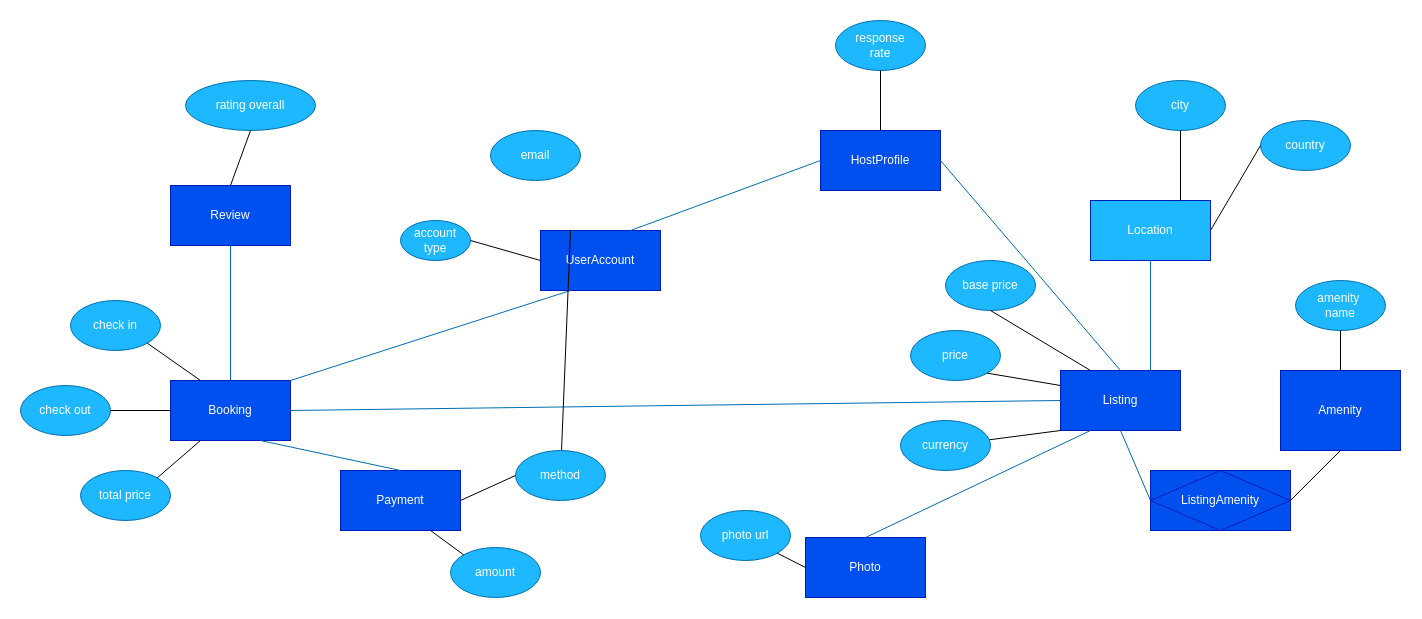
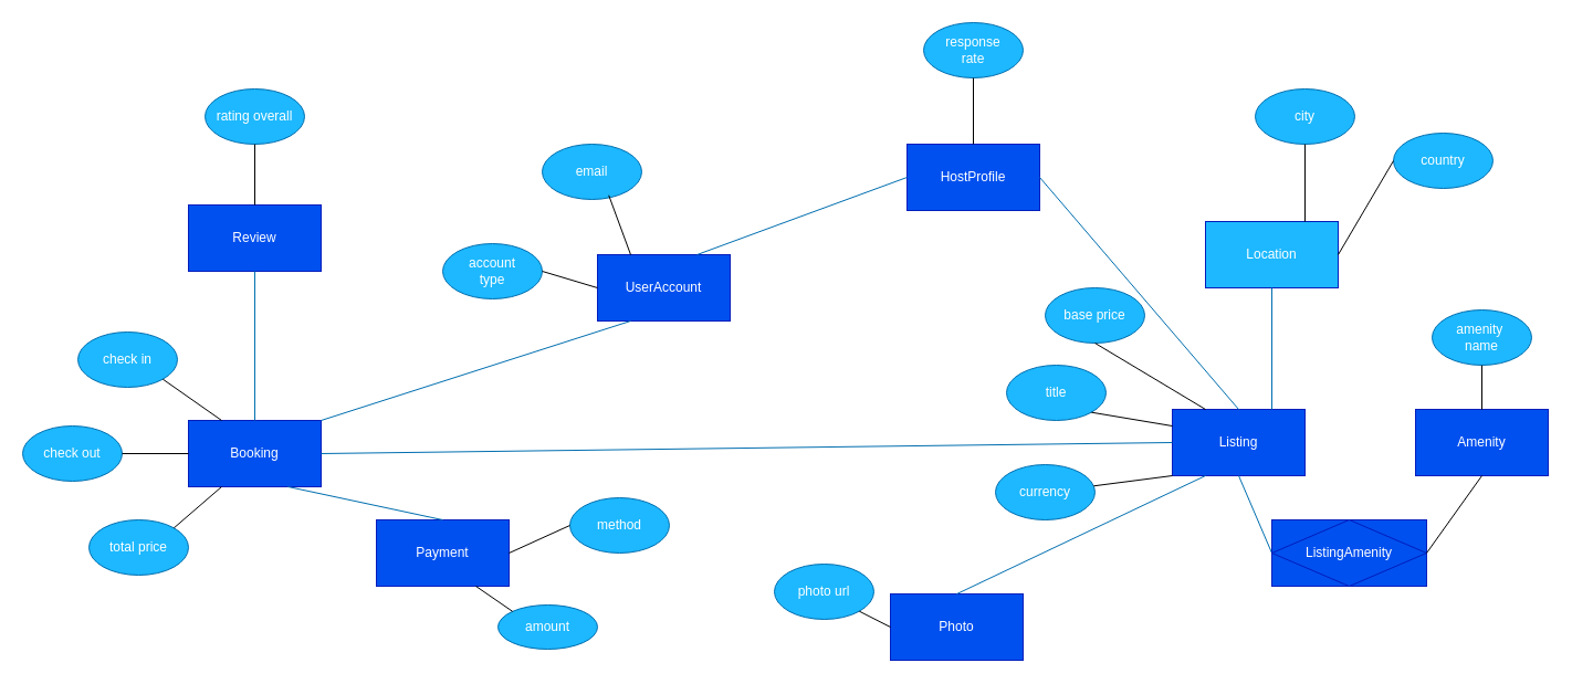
  <mxCell id="0" />
  <mxCell id="1" parent="0" />
  <mxCell id="2" value="HostProfile" style="rounded=0;whiteSpace=wrap;html=1;fillColor=#0050ef;fontColor=#ffffff;strokeColor=#001DBC;" parent="1" vertex="1"><mxGeometry x="820" y="130" width="120" height="60" as="geometry" /></mxCell>
  <mxCell id="3" value="UserAccount" style="rounded=0;whiteSpace=wrap;html=1;fillColor=#0050ef;fontColor=#ffffff;strokeColor=#001DBC;" parent="1" vertex="1"><mxGeometry x="540" y="230" width="120" height="60" as="geometry" /></mxCell>
  <mxCell id="4" value="Booking" style="rounded=0;whiteSpace=wrap;html=1;fillColor=#0050ef;fontColor=#ffffff;strokeColor=#001DBC;" parent="1" vertex="1"><mxGeometry x="170" y="380" width="120" height="60" as="geometry" /></mxCell>
  <mxCell id="5" value="Listing" style="rounded=0;whiteSpace=wrap;html=1;fillColor=#0050ef;fontColor=#ffffff;strokeColor=#001DBC;" parent="1" vertex="1"><mxGeometry x="1060" y="370" width="120" height="60" as="geometry" /></mxCell>
  <mxCell id="6" value="Review" style="rounded=0;whiteSpace=wrap;html=1;fillColor=#0050ef;fontColor=#ffffff;strokeColor=#001DBC;" parent="1" vertex="1"><mxGeometry x="170" y="185" width="120" height="60" as="geometry" /></mxCell>
  <mxCell id="7" value="Location" style="rounded=0;whiteSpace=wrap;html=1;fillColor=#1db8ff;fontColor=#ffffff;strokeColor=#001DBC;" parent="1" vertex="1"><mxGeometry x="1090" y="200" width="120" height="60" as="geometry" /></mxCell>
- <mxCell id="8" value="Amenity" style="rounded=0;whiteSpace=wrap;html=1;fillColor=#0050ef;fontColor=#ffffff;strokeColor=#001DBC;" parent="1" vertex="1"><mxGeometry x="1280" y="370" width="120" height="80" as="geometry" /></mxCell>
+ <mxCell id="8" value="Amenity" style="rounded=0;whiteSpace=wrap;html=1;fillColor=#0050ef;fontColor=#ffffff;strokeColor=#001DBC;" parent="1" vertex="1"><mxGeometry x="1280" y="370" width="120" height="60" as="geometry" /></mxCell>
  <mxCell id="9" value="Photo" style="rounded=0;whiteSpace=wrap;html=1;fillColor=#0050ef;fontColor=#ffffff;strokeColor=#001DBC;" parent="1" vertex="1"><mxGeometry x="805" y="537" width="120" height="60" as="geometry" /></mxCell>
  <mxCell id="10" value="Payment" style="rounded=0;whiteSpace=wrap;html=1;fillColor=#0050ef;fontColor=#ffffff;strokeColor=#001DBC;" parent="1" vertex="1"><mxGeometry x="340" y="470" width="120" height="60" as="geometry" /></mxCell>
  <mxCell id="11" value="" style="endArrow=none;html=1;rounded=0;exitX=0.5;exitY=0;exitDx=0;exitDy=0;entryX=0.25;entryY=1;entryDx=0;entryDy=0;fillColor=#1ba1e2;strokeColor=#006EAF;" parent="1" source="9" target="5" edge="1"><mxGeometry width="50" height="50" relative="1" as="geometry"><mxPoint x="1140" y="480" as="sourcePoint" /><mxPoint x="1190" y="440" as="targetPoint" /></mxGeometry></mxCell>
  <mxCell id="12" value="" style="endArrow=none;html=1;rounded=0;entryX=0;entryY=0.5;entryDx=0;entryDy=0;exitX=0.75;exitY=0;exitDx=0;exitDy=0;fillColor=#1ba1e2;strokeColor=#006EAF;" parent="1" source="3" target="2" edge="1"><mxGeometry width="50" height="50" relative="1" as="geometry"><mxPoint x="796" y="250" as="sourcePoint" /><mxPoint x="846" y="200" as="targetPoint" /></mxGeometry></mxCell>
  <mxCell id="13" value="" style="endArrow=none;html=1;rounded=0;exitX=0.5;exitY=1;exitDx=0;exitDy=0;entryX=0.75;entryY=0;entryDx=0;entryDy=0;fillColor=#1ba1e2;strokeColor=#006EAF;" parent="1" source="7" target="5" edge="1"><mxGeometry width="50" height="50" relative="1" as="geometry"><mxPoint x="1050" y="440" as="sourcePoint" /><mxPoint x="1100" y="390" as="targetPoint" /></mxGeometry></mxCell>
  <mxCell id="14" value="" style="endArrow=none;html=1;rounded=0;exitX=0.5;exitY=1;exitDx=0;exitDy=0;fillColor=#1ba1e2;strokeColor=#006EAF;entryX=0;entryY=0.5;entryDx=0;entryDy=0;" parent="1" source="5" target="44" edge="1"><mxGeometry width="50" height="50" relative="1" as="geometry"><mxPoint x="1050" y="440" as="sourcePoint" /><mxPoint x="1270" y="454" as="targetPoint" /></mxGeometry></mxCell>
  <mxCell id="15" value="" style="endArrow=none;html=1;rounded=0;exitX=1;exitY=0.5;exitDx=0;exitDy=0;entryX=0;entryY=0.5;entryDx=0;entryDy=0;fillColor=#1ba1e2;strokeColor=#006EAF;" parent="1" source="4" target="5" edge="1"><mxGeometry width="50" height="50" relative="1" as="geometry"><mxPoint x="900" y="440" as="sourcePoint" /><mxPoint x="950" y="390" as="targetPoint" /></mxGeometry></mxCell>
  <mxCell id="16" value="" style="endArrow=none;html=1;rounded=0;exitX=0.5;exitY=0;exitDx=0;exitDy=0;entryX=0.75;entryY=1;entryDx=0;entryDy=0;fillColor=#1ba1e2;strokeColor=#006EAF;" parent="1" source="10" target="4" edge="1"><mxGeometry width="50" height="50" relative="1" as="geometry"><mxPoint x="540" y="450" as="sourcePoint" /><mxPoint x="590" y="400" as="targetPoint" /></mxGeometry></mxCell>
  <mxCell id="17" value="" style="endArrow=none;html=1;rounded=0;entryX=0.5;entryY=1;entryDx=0;entryDy=0;exitX=0.5;exitY=0;exitDx=0;exitDy=0;fillColor=#1ba1e2;strokeColor=#006EAF;" parent="1" source="4" target="6" edge="1"><mxGeometry width="50" height="50" relative="1" as="geometry"><mxPoint x="540" y="450" as="sourcePoint" /><mxPoint x="590" y="400" as="targetPoint" /></mxGeometry></mxCell>
  <mxCell id="18" value="" style="endArrow=none;html=1;rounded=0;entryX=1;entryY=0.5;entryDx=0;entryDy=0;exitX=0.5;exitY=0;exitDx=0;exitDy=0;fillColor=#1ba1e2;strokeColor=#006EAF;" parent="1" source="5" target="2" edge="1"><mxGeometry width="50" height="50" relative="1" as="geometry"><mxPoint x="900" y="440" as="sourcePoint" /><mxPoint x="950" y="390" as="targetPoint" /></mxGeometry></mxCell>
  <mxCell id="19" value="" style="endArrow=none;html=1;rounded=0;entryX=0.25;entryY=1;entryDx=0;entryDy=0;exitX=1;exitY=0;exitDx=0;exitDy=0;fillColor=#1ba1e2;strokeColor=#006EAF;" parent="1" source="4" target="3" edge="1"><mxGeometry width="50" height="50" relative="1" as="geometry"><mxPoint x="900" y="440" as="sourcePoint" /><mxPoint x="950" y="390" as="targetPoint" /></mxGeometry></mxCell>
  <mxCell id="20" value="email" style="ellipse;whiteSpace=wrap;html=1;fillColor=#1DB8FF;fontColor=#ffffff;strokeColor=#006EAF;" parent="1" vertex="1"><mxGeometry x="490" y="130" width="90" height="50" as="geometry" /></mxCell>
- <mxCell id="21" value="account&lt;div&gt;type&lt;/div&gt;" style="ellipse;whiteSpace=wrap;html=1;fillColor=#1DB8FF;fontColor=#ffffff;strokeColor=#006EAF;" parent="1" vertex="1"><mxGeometry x="400" y="220" width="70" height="40" as="geometry" /></mxCell>
+ <mxCell id="21" value="account&lt;div&gt;type&lt;/div&gt;" style="ellipse;whiteSpace=wrap;html=1;fillColor=#1DB8FF;fontColor=#ffffff;strokeColor=#006EAF;" parent="1" vertex="1"><mxGeometry x="400" y="220" width="90" height="50" as="geometry" /></mxCell>
  <mxCell id="22" value="response&lt;div&gt;rate&lt;/div&gt;" style="ellipse;whiteSpace=wrap;html=1;fillColor=#1DB8FF;fontColor=#ffffff;strokeColor=#006EAF;" parent="1" vertex="1"><mxGeometry x="835" y="20" width="90" height="50" as="geometry" /></mxCell>
  <mxCell id="23" value="" style="endArrow=none;html=1;rounded=0;entryX=0.5;entryY=1;entryDx=0;entryDy=0;exitX=0.5;exitY=0;exitDx=0;exitDy=0;" parent="1" source="2" target="22" edge="1"><mxGeometry width="50" height="50" relative="1" as="geometry"><mxPoint x="800" y="440" as="sourcePoint" /><mxPoint x="850" y="390" as="targetPoint" /></mxGeometry></mxCell>
- <mxCell id="24" value="" style="endArrow=none;html=1;rounded=0;exitX=0.25;exitY=0;exitDx=0;exitDy=0;" parent="1" source="3" target="34" edge="1"><mxGeometry width="50" height="50" relative="1" as="geometry"><mxPoint x="730" y="410" as="sourcePoint" /><mxPoint x="780" y="360" as="targetPoint" /></mxGeometry></mxCell>
+ <mxCell id="24" value="" style="endArrow=none;html=1;rounded=0;entryX=0.669;entryY=0.925;entryDx=0;entryDy=0;entryPerimeter=0;exitX=0.25;exitY=0;exitDx=0;exitDy=0;" parent="1" source="3" target="20" edge="1"><mxGeometry width="50" height="50" relative="1" as="geometry"><mxPoint x="730" y="410" as="sourcePoint" /><mxPoint x="780" y="360" as="targetPoint" /></mxGeometry></mxCell>
  <mxCell id="25" value="" style="endArrow=none;html=1;rounded=0;exitX=0;exitY=0.5;exitDx=0;exitDy=0;entryX=1;entryY=0.5;entryDx=0;entryDy=0;" parent="1" source="3" target="21" edge="1"><mxGeometry width="50" height="50" relative="1" as="geometry"><mxPoint x="730" y="410" as="sourcePoint" /><mxPoint x="480" y="270" as="targetPoint" /></mxGeometry></mxCell>
- <mxCell id="26" value="price" style="ellipse;whiteSpace=wrap;html=1;fillColor=#1DB8FF;fontColor=#ffffff;strokeColor=#006EAF;" parent="1" vertex="1"><mxGeometry x="910" y="330" width="90" height="50" as="geometry" /></mxCell>
+ <mxCell id="26" value="title" style="ellipse;whiteSpace=wrap;html=1;fillColor=#1DB8FF;fontColor=#ffffff;strokeColor=#006EAF;" parent="1" vertex="1"><mxGeometry x="910" y="330" width="90" height="50" as="geometry" /></mxCell>
  <mxCell id="27" value="base price" style="ellipse;whiteSpace=wrap;html=1;fillColor=#1DB8FF;fontColor=#ffffff;strokeColor=#006EAF;" parent="1" vertex="1"><mxGeometry x="945" y="260" width="90" height="50" as="geometry" /></mxCell>
  <mxCell id="28" value="currency" style="ellipse;whiteSpace=wrap;html=1;fillColor=#1DB8FF;fontColor=#ffffff;strokeColor=#006EAF;" parent="1" vertex="1"><mxGeometry x="900" y="420" width="90" height="50" as="geometry" /></mxCell>
  <mxCell id="29" value="" style="endArrow=none;html=1;rounded=0;entryX=1;entryY=1;entryDx=0;entryDy=0;exitX=0;exitY=0.25;exitDx=0;exitDy=0;" parent="1" source="5" target="26" edge="1"><mxGeometry width="50" height="50" relative="1" as="geometry"><mxPoint x="1050" y="400" as="sourcePoint" /><mxPoint x="850" y="390" as="targetPoint" /></mxGeometry></mxCell>
  <mxCell id="30" value="" style="endArrow=none;html=1;rounded=0;entryX=0.5;entryY=1;entryDx=0;entryDy=0;exitX=0.25;exitY=0;exitDx=0;exitDy=0;" parent="1" source="5" target="27" edge="1"><mxGeometry width="50" height="50" relative="1" as="geometry"><mxPoint x="800" y="440" as="sourcePoint" /><mxPoint x="850" y="390" as="targetPoint" /></mxGeometry></mxCell>
  <mxCell id="31" value="" style="endArrow=none;html=1;rounded=0;entryX=0;entryY=1;entryDx=0;entryDy=0;" parent="1" source="28" target="5" edge="1"><mxGeometry width="50" height="50" relative="1" as="geometry"><mxPoint x="800" y="440" as="sourcePoint" /><mxPoint x="850" y="390" as="targetPoint" /></mxGeometry></mxCell>
  <mxCell id="32" value="amenity&amp;nbsp;&lt;div&gt;name&lt;/div&gt;" style="ellipse;whiteSpace=wrap;html=1;fillColor=#1DB8FF;fontColor=#ffffff;strokeColor=#006EAF;" parent="1" vertex="1"><mxGeometry x="1295" y="280" width="90" height="50" as="geometry" /></mxCell>
  <mxCell id="33" value="" style="endArrow=none;html=1;rounded=0;exitX=0.5;exitY=1;exitDx=0;exitDy=0;entryX=0.5;entryY=0;entryDx=0;entryDy=0;" parent="1" source="32" target="8" edge="1"><mxGeometry width="50" height="50" relative="1" as="geometry"><mxPoint x="880" y="450" as="sourcePoint" /><mxPoint x="1530" y="340" as="targetPoint" /></mxGeometry></mxCell>
  <mxCell id="34" value="method" style="ellipse;whiteSpace=wrap;html=1;fillColor=#1DB8FF;fontColor=#ffffff;strokeColor=#006EAF;" parent="1" vertex="1"><mxGeometry x="515" y="450" width="90" height="50" as="geometry" /></mxCell>
- <mxCell id="35" value="amount" style="ellipse;whiteSpace=wrap;html=1;fillColor=#1DB8FF;fontColor=#ffffff;strokeColor=#006EAF;" parent="1" vertex="1"><mxGeometry x="450" y="547" width="90" height="50" as="geometry" /></mxCell>
+ <mxCell id="35" value="amount" style="ellipse;whiteSpace=wrap;html=1;fillColor=#1DB8FF;fontColor=#ffffff;strokeColor=#006EAF;" parent="1" vertex="1"><mxGeometry x="450" y="547" width="90" height="40" as="geometry" /></mxCell>
  <mxCell id="36" value="" style="endArrow=none;html=1;rounded=0;exitX=1;exitY=0.5;exitDx=0;exitDy=0;entryX=0;entryY=0.5;entryDx=0;entryDy=0;" parent="1" source="10" target="34" edge="1"><mxGeometry width="50" height="50" relative="1" as="geometry"><mxPoint x="970" y="310" as="sourcePoint" /><mxPoint x="1020" y="260" as="targetPoint" /></mxGeometry></mxCell>
  <mxCell id="37" value="" style="endArrow=none;html=1;rounded=0;exitX=0.75;exitY=1;exitDx=0;exitDy=0;entryX=0;entryY=0;entryDx=0;entryDy=0;" parent="1" source="10" target="35" edge="1"><mxGeometry width="50" height="50" relative="1" as="geometry"><mxPoint x="970" y="310" as="sourcePoint" /><mxPoint x="1020" y="260" as="targetPoint" /></mxGeometry></mxCell>
  <mxCell id="38" value="total price" style="ellipse;whiteSpace=wrap;html=1;fillColor=#1DB8FF;fontColor=#ffffff;strokeColor=#006EAF;" parent="1" vertex="1"><mxGeometry x="80" y="470" width="90" height="50" as="geometry" /></mxCell>
  <mxCell id="39" value="check out" style="ellipse;whiteSpace=wrap;html=1;fillColor=#1DB8FF;fontColor=#ffffff;strokeColor=#006EAF;" parent="1" vertex="1"><mxGeometry x="20" y="385" width="90" height="50" as="geometry" /></mxCell>
  <mxCell id="40" value="check in" style="ellipse;whiteSpace=wrap;html=1;fillColor=#1DB8FF;fontColor=#ffffff;strokeColor=#006EAF;" parent="1" vertex="1"><mxGeometry x="70" y="300" width="90" height="50" as="geometry" /></mxCell>
  <mxCell id="41" value="" style="endArrow=none;html=1;rounded=0;exitX=1;exitY=1;exitDx=0;exitDy=0;entryX=0.25;entryY=0;entryDx=0;entryDy=0;" parent="1" source="40" target="4" edge="1"><mxGeometry width="50" height="50" relative="1" as="geometry"><mxPoint x="800" y="440" as="sourcePoint" /><mxPoint x="850" y="390" as="targetPoint" /></mxGeometry></mxCell>
  <mxCell id="42" value="" style="endArrow=none;html=1;rounded=0;exitX=1;exitY=0.5;exitDx=0;exitDy=0;entryX=0;entryY=0.5;entryDx=0;entryDy=0;" parent="1" source="39" target="4" edge="1"><mxGeometry width="50" height="50" relative="1" as="geometry"><mxPoint x="800" y="440" as="sourcePoint" /><mxPoint x="850" y="390" as="targetPoint" /></mxGeometry></mxCell>
  <mxCell id="43" value="" style="endArrow=none;html=1;rounded=0;exitX=1;exitY=0;exitDx=0;exitDy=0;entryX=0.25;entryY=1;entryDx=0;entryDy=0;" parent="1" source="38" target="4" edge="1"><mxGeometry width="50" height="50" relative="1" as="geometry"><mxPoint x="800" y="440" as="sourcePoint" /><mxPoint x="850" y="390" as="targetPoint" /></mxGeometry></mxCell>
  <mxCell id="44" value="ListingAmenity" style="shape=associativeEntity;whiteSpace=wrap;html=1;align=center;fillColor=#0050ef;fontColor=#ffffff;strokeColor=#001DBC;" parent="1" vertex="1"><mxGeometry x="1150" y="470" width="140" height="60" as="geometry" /></mxCell>
  <mxCell id="45" value="" style="endArrow=none;html=1;rounded=0;exitX=0.5;exitY=1;exitDx=0;exitDy=0;entryX=1;entryY=0.5;entryDx=0;entryDy=0;" parent="1" source="8" target="44" edge="1"><mxGeometry relative="1" as="geometry"><mxPoint x="800" y="455" as="sourcePoint" /><mxPoint x="960" y="455" as="targetPoint" /></mxGeometry></mxCell>
  <mxCell id="46" value="city" style="ellipse;whiteSpace=wrap;html=1;fillColor=#1DB8FF;fontColor=#ffffff;strokeColor=#006EAF;" parent="1" vertex="1"><mxGeometry x="1135" y="80" width="90" height="50" as="geometry" /></mxCell>
  <mxCell id="47" value="country" style="ellipse;whiteSpace=wrap;html=1;fillColor=#1DB8FF;fontColor=#ffffff;strokeColor=#006EAF;" parent="1" vertex="1"><mxGeometry x="1260" y="120" width="90" height="50" as="geometry" /></mxCell>
  <mxCell id="48" value="" style="endArrow=none;html=1;rounded=0;entryX=0.5;entryY=1;entryDx=0;entryDy=0;exitX=0.75;exitY=0;exitDx=0;exitDy=0;" parent="1" source="7" target="46" edge="1"><mxGeometry width="50" height="50" relative="1" as="geometry"><mxPoint x="1025" y="425" as="sourcePoint" /><mxPoint x="1025" y="375" as="targetPoint" /></mxGeometry></mxCell>
  <mxCell id="49" value="" style="endArrow=none;html=1;rounded=0;entryX=0;entryY=0.5;entryDx=0;entryDy=0;exitX=1;exitY=0.5;exitDx=0;exitDy=0;" parent="1" source="7" target="47" edge="1"><mxGeometry width="50" height="50" relative="1" as="geometry"><mxPoint x="1305" y="355" as="sourcePoint" /><mxPoint x="1305" y="305" as="targetPoint" /></mxGeometry></mxCell>
  <mxCell id="50" value="photo url" style="ellipse;whiteSpace=wrap;html=1;fillColor=#1DB8FF;fontColor=#ffffff;strokeColor=#006EAF;" parent="1" vertex="1"><mxGeometry x="700" y="510" width="90" height="50" as="geometry" /></mxCell>
  <mxCell id="51" value="" style="endArrow=none;html=1;rounded=0;exitX=1;exitY=1;exitDx=0;exitDy=0;entryX=0;entryY=0.5;entryDx=0;entryDy=0;" parent="1" source="50" target="9" edge="1"><mxGeometry width="50" height="50" relative="1" as="geometry"><mxPoint x="1015" y="422" as="sourcePoint" /><mxPoint x="915" y="517" as="targetPoint" /></mxGeometry></mxCell>
- <mxCell id="52" value="rating overall" style="ellipse;whiteSpace=wrap;html=1;fillColor=#1DB8FF;fontColor=#ffffff;strokeColor=#006EAF;" parent="1" vertex="1"><mxGeometry x="185" y="80" width="130" height="50" as="geometry" /></mxCell>
+ <mxCell id="52" value="rating overall" style="ellipse;whiteSpace=wrap;html=1;fillColor=#1DB8FF;fontColor=#ffffff;strokeColor=#006EAF;" parent="1" vertex="1"><mxGeometry x="185" y="80" width="90" height="50" as="geometry" /></mxCell>
  <mxCell id="53" value="" style="endArrow=none;html=1;rounded=0;entryX=0.5;entryY=1;entryDx=0;entryDy=0;exitX=0.5;exitY=0;exitDx=0;exitDy=0;" parent="1" source="6" target="52" edge="1"><mxGeometry width="50" height="50" relative="1" as="geometry"><mxPoint x="560" y="275" as="sourcePoint" /><mxPoint x="500" y="230" as="targetPoint" /></mxGeometry></mxCell>
